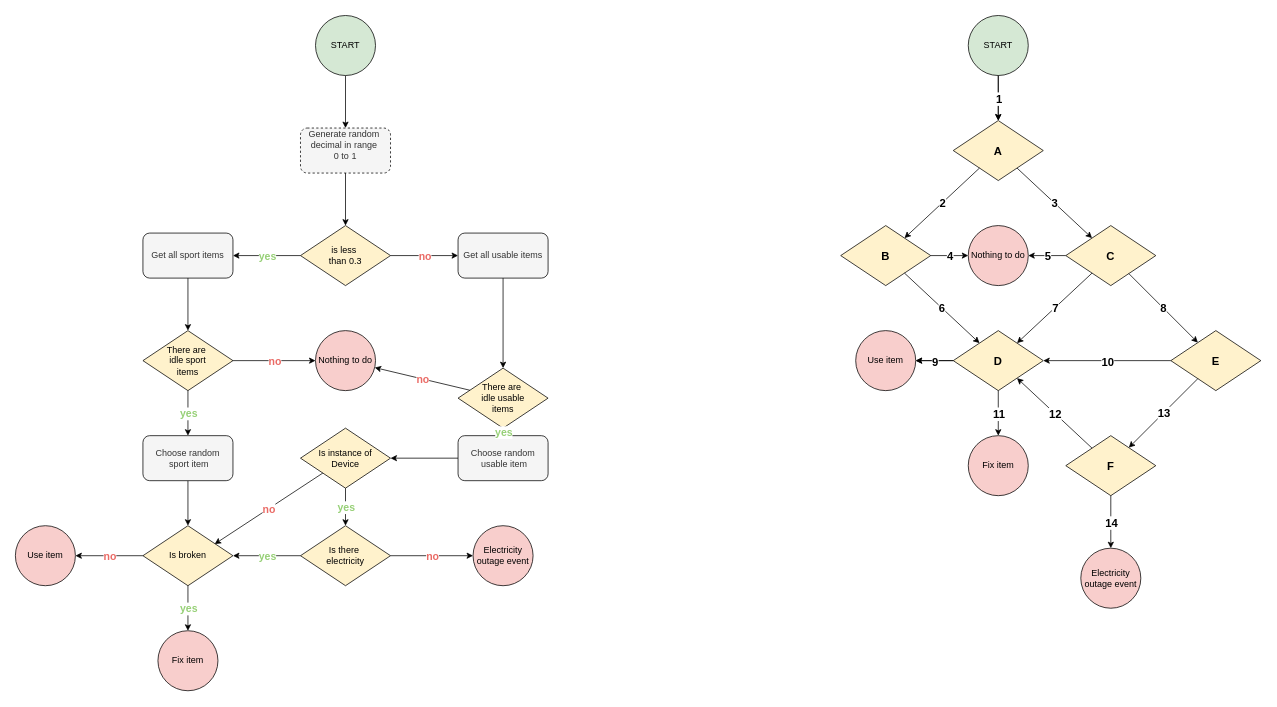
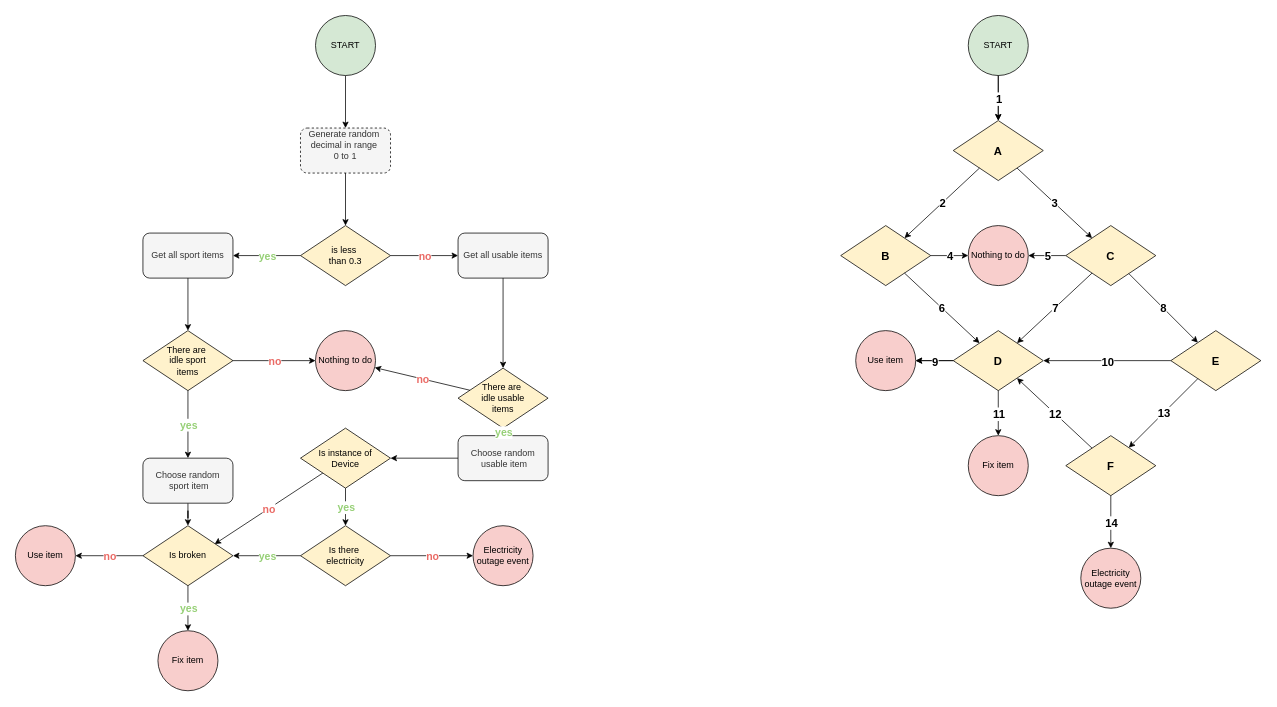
  <mxCell id="0" />
  <mxCell id="1" parent="0" />
  <mxCell id="2" style="edgeStyle=orthogonalEdgeStyle;rounded=0;orthogonalLoop=1;jettySize=auto;html=1;exitX=0.5;exitY=1;exitDx=0;exitDy=0;" edge="1" parent="1" source="3" target="5"><mxGeometry relative="1" as="geometry" /></mxCell>
  <mxCell id="3" value="START" style="ellipse;whiteSpace=wrap;html=1;aspect=fixed;fillColor=#d5e8d4;strokeColor=default;strokeWidth=1;" vertex="1" parent="1"><mxGeometry x="420" y="20" width="80" height="80" as="geometry" /></mxCell>
  <mxCell id="4" style="edgeStyle=orthogonalEdgeStyle;rounded=0;orthogonalLoop=1;jettySize=auto;html=1;exitX=0.5;exitY=1;exitDx=0;exitDy=0;entryX=0.5;entryY=0;entryDx=0;entryDy=0;" edge="1" parent="1" source="5" target="6"><mxGeometry relative="1" as="geometry" /></mxCell>
  <mxCell id="5" value="&lt;div&gt;Generate random&amp;nbsp;&lt;/div&gt;&lt;div&gt;decimal in range&amp;nbsp;&lt;/div&gt;&lt;div&gt;0 to 1&lt;/div&gt;&lt;div&gt;&lt;br&gt;&lt;/div&gt;" style="rounded=1;whiteSpace=wrap;html=1;fillColor=#f5f5f5;strokeColor=default;fontColor=#333333;dashed=1;" vertex="1" parent="1"><mxGeometry x="400" y="170" width="120" height="60" as="geometry" /></mxCell>
  <mxCell id="6" value="&lt;div&gt;is less&amp;nbsp;&lt;/div&gt;&lt;div&gt;than&amp;nbsp;&lt;span&gt;0.3&lt;/span&gt;&lt;/div&gt;" style="rhombus;whiteSpace=wrap;html=1;fillColor=#fff2cc;strokeColor=default;" vertex="1" parent="1"><mxGeometry x="400" y="300" width="120" height="80" as="geometry" /></mxCell>
  <mxCell id="7" style="edgeStyle=orthogonalEdgeStyle;rounded=0;orthogonalLoop=1;jettySize=auto;html=1;exitX=0.5;exitY=1;exitDx=0;exitDy=0;" edge="1" parent="1" source="8" target="9"><mxGeometry relative="1" as="geometry" /></mxCell>
  <mxCell id="8" value="Get all sport items" style="rounded=1;whiteSpace=wrap;html=1;fillColor=#f5f5f5;strokeColor=default;fontColor=#333333;" vertex="1" parent="1"><mxGeometry x="190" y="310" width="120" height="60" as="geometry" /></mxCell>
  <mxCell id="9" value="&lt;div&gt;There are&amp;nbsp;&lt;/div&gt;&lt;div&gt;idle&lt;span&gt;&amp;nbsp;sport&lt;/span&gt;&lt;/div&gt;&lt;div&gt;items&lt;/div&gt;" style="rhombus;whiteSpace=wrap;html=1;fillColor=#fff2cc;strokeColor=default;" vertex="1" parent="1"><mxGeometry x="190" y="440" width="120" height="80" as="geometry" /></mxCell>
  <mxCell id="10" value="yes" style="endArrow=classic;html=1;rounded=0;" edge="1" parent="1" source="6" target="8"><mxGeometry relative="1" as="geometry"><mxPoint x="410" y="340" as="sourcePoint" /><mxPoint x="470" y="340" as="targetPoint" /><Array as="points" /></mxGeometry></mxCell>
  <mxCell id="11" value="yes" style="edgeLabel;resizable=0;html=1;align=center;verticalAlign=middle;fontSize=14;fontStyle=1;fontColor=#97D077;" connectable="0" vertex="1" parent="10"><mxGeometry relative="1" as="geometry" /></mxCell>
  <mxCell id="12" style="edgeStyle=orthogonalEdgeStyle;rounded=0;orthogonalLoop=1;jettySize=auto;html=1;" edge="1" parent="1" source="13" target="16"><mxGeometry relative="1" as="geometry" /></mxCell>
  <mxCell id="13" value="Get all usable items" style="rounded=1;whiteSpace=wrap;html=1;fillColor=#f5f5f5;strokeColor=default;fontColor=#333333;" vertex="1" parent="1"><mxGeometry x="610" y="310" width="120" height="60" as="geometry" /></mxCell>
  <mxCell id="14" value="" style="endArrow=classic;html=1;rounded=0;" edge="1" parent="1" source="6" target="13"><mxGeometry relative="1" as="geometry"><mxPoint x="430" y="330" as="sourcePoint" /><mxPoint x="530" y="330" as="targetPoint" /></mxGeometry></mxCell>
  <mxCell id="15" value="no&lt;br style=&quot;font-size: 14px;&quot;&gt;" style="edgeLabel;resizable=0;html=1;align=center;verticalAlign=middle;fontColor=#EA6B66;labelBorderColor=none;fontStyle=1;fontSize=14;" connectable="0" vertex="1" parent="14"><mxGeometry relative="1" as="geometry" /></mxCell>
  <mxCell id="16" value="&lt;div&gt;There are&amp;nbsp;&lt;/div&gt;&lt;div&gt;idle&amp;nbsp;&lt;span&gt;usable&lt;/span&gt;&lt;/div&gt;&lt;div&gt;items&lt;/div&gt;" style="rhombus;whiteSpace=wrap;html=1;fillColor=#fff2cc;strokeColor=default;" vertex="1" parent="1"><mxGeometry x="610" y="490" width="120" height="80" as="geometry" /></mxCell>
  <mxCell id="17" value="Nothing to do" style="ellipse;whiteSpace=wrap;html=1;aspect=fixed;fillColor=#f8cecc;strokeColor=default;" vertex="1" parent="1"><mxGeometry x="420" y="440" width="80" height="80" as="geometry" /></mxCell>
  <mxCell id="18" value="" style="endArrow=classic;html=1;rounded=0;strokeWidth=1;" edge="1" parent="1" source="9" target="17"><mxGeometry relative="1" as="geometry"><mxPoint x="410" y="230" as="sourcePoint" /><mxPoint x="510" y="230" as="targetPoint" /></mxGeometry></mxCell>
  <mxCell id="19" value="no" style="edgeLabel;resizable=0;html=1;align=center;verticalAlign=middle;fontSize=14;fontStyle=1;fontColor=#EA6B66;" connectable="0" vertex="1" parent="18"><mxGeometry relative="1" as="geometry" /></mxCell>
  <mxCell id="20" value="" style="endArrow=classic;html=1;rounded=0;" edge="1" parent="1" source="16" target="17"><mxGeometry relative="1" as="geometry"><mxPoint x="320" y="490" as="sourcePoint" /><mxPoint x="440" y="490" as="targetPoint" /></mxGeometry></mxCell>
  <mxCell id="21" value="no" style="edgeLabel;resizable=0;html=1;align=center;verticalAlign=middle;fontSize=14;fontStyle=1;fontColor=#EA6B66;" connectable="0" vertex="1" parent="20"><mxGeometry relative="1" as="geometry" /></mxCell>
  <mxCell id="22" style="edgeStyle=orthogonalEdgeStyle;rounded=0;orthogonalLoop=1;jettySize=auto;html=1;exitX=0.5;exitY=1;exitDx=0;exitDy=0;" edge="1" parent="1" source="23" target="31"><mxGeometry relative="1" as="geometry" /></mxCell>
- <mxCell id="23" value="Choose random&lt;br&gt;&amp;nbsp;sport item" style="rounded=1;whiteSpace=wrap;html=1;fillColor=#f5f5f5;strokeColor=default;fontColor=#333333;" vertex="1" parent="1"><mxGeometry x="190" y="580" width="120" height="60" as="geometry" /></mxCell>
+ <mxCell id="23" value="Choose random&lt;br&gt;&amp;nbsp;sport item" style="rounded=1;whiteSpace=wrap;html=1;fillColor=#f5f5f5;strokeColor=default;fontColor=#333333;" vertex="1" parent="1"><mxGeometry x="190" y="610" width="120" height="60" as="geometry" /></mxCell>
  <mxCell id="24" style="edgeStyle=orthogonalEdgeStyle;rounded=0;orthogonalLoop=1;jettySize=auto;html=1;" edge="1" parent="1" source="25" target="30"><mxGeometry relative="1" as="geometry" /></mxCell>
  <mxCell id="25" value="Choose random&lt;br&gt;&amp;nbsp;usable item" style="rounded=1;whiteSpace=wrap;html=1;fillColor=#f5f5f5;strokeColor=default;fontColor=#333333;" vertex="1" parent="1"><mxGeometry x="610" y="580" width="120" height="60" as="geometry" /></mxCell>
  <mxCell id="26" value="yes" style="endArrow=classic;html=1;rounded=0;" edge="1" parent="1" source="9" target="23"><mxGeometry relative="1" as="geometry"><mxPoint x="420" y="330" as="sourcePoint" /><mxPoint x="320" y="330" as="targetPoint" /><Array as="points" /></mxGeometry></mxCell>
  <mxCell id="27" value="yes" style="edgeLabel;resizable=0;html=1;align=center;verticalAlign=middle;fontSize=14;fontStyle=1;fontColor=#97D077;" connectable="0" vertex="1" parent="26"><mxGeometry relative="1" as="geometry" /></mxCell>
  <mxCell id="28" value="yes" style="endArrow=classic;html=1;rounded=0;" edge="1" parent="1" source="16" target="25"><mxGeometry relative="1" as="geometry"><mxPoint x="260" y="530" as="sourcePoint" /><mxPoint x="260" y="590" as="targetPoint" /><Array as="points" /></mxGeometry></mxCell>
  <mxCell id="29" value="yes" style="edgeLabel;resizable=0;html=1;align=center;verticalAlign=middle;fontSize=14;fontStyle=1;fontColor=#97D077;" connectable="0" vertex="1" parent="28"><mxGeometry relative="1" as="geometry" /></mxCell>
  <mxCell id="30" value="&lt;div&gt;Is instance of&lt;/div&gt;&lt;div&gt;Device&lt;/div&gt;" style="rhombus;whiteSpace=wrap;html=1;fillColor=#fff2cc;strokeColor=default;" vertex="1" parent="1"><mxGeometry x="400" y="570" width="120" height="80" as="geometry" /></mxCell>
  <mxCell id="31" value="&lt;div&gt;Is broken&lt;br&gt;&lt;/div&gt;" style="rhombus;whiteSpace=wrap;html=1;fillColor=#fff2cc;strokeColor=default;" vertex="1" parent="1"><mxGeometry x="190" y="700" width="120" height="80" as="geometry" /></mxCell>
  <mxCell id="32" value="&lt;div&gt;Is there&amp;nbsp;&lt;/div&gt;&lt;div&gt;electricity&lt;/div&gt;" style="rhombus;whiteSpace=wrap;html=1;fillColor=#fff2cc;strokeColor=default;" vertex="1" parent="1"><mxGeometry x="400" y="700" width="120" height="80" as="geometry" /></mxCell>
  <mxCell id="33" value="" style="endArrow=classic;html=1;rounded=0;entryX=0.797;entryY=0.306;entryDx=0;entryDy=0;entryPerimeter=0;" edge="1" parent="1" source="30" target="31"><mxGeometry relative="1" as="geometry"><mxPoint x="320" y="490" as="sourcePoint" /><mxPoint x="430" y="490" as="targetPoint" /></mxGeometry></mxCell>
  <mxCell id="34" value="no" style="edgeLabel;resizable=0;html=1;align=center;verticalAlign=middle;fontSize=14;fontStyle=1;fontColor=#EA6B66;" connectable="0" vertex="1" parent="33"><mxGeometry relative="1" as="geometry" /></mxCell>
  <mxCell id="35" value="yes" style="endArrow=classic;html=1;rounded=0;" edge="1" parent="1" source="30" target="32"><mxGeometry relative="1" as="geometry"><mxPoint x="260" y="530" as="sourcePoint" /><mxPoint x="260" y="590" as="targetPoint" /><Array as="points" /></mxGeometry></mxCell>
  <mxCell id="36" value="yes" style="edgeLabel;resizable=0;html=1;align=center;verticalAlign=middle;fontSize=14;fontStyle=1;fontColor=#97D077;" connectable="0" vertex="1" parent="35"><mxGeometry relative="1" as="geometry" /></mxCell>
  <mxCell id="37" value="yes" style="endArrow=classic;html=1;rounded=0;" edge="1" parent="1" source="32" target="31"><mxGeometry relative="1" as="geometry"><mxPoint x="270" y="540" as="sourcePoint" /><mxPoint x="270" y="600" as="targetPoint" /><Array as="points" /></mxGeometry></mxCell>
  <mxCell id="38" value="yes" style="edgeLabel;resizable=0;html=1;align=center;verticalAlign=middle;fontSize=14;fontStyle=1;fontColor=#97D077;" connectable="0" vertex="1" parent="37"><mxGeometry relative="1" as="geometry" /></mxCell>
  <mxCell id="39" value="Fix item" style="ellipse;whiteSpace=wrap;html=1;aspect=fixed;fillColor=#f8cecc;strokeColor=default;" vertex="1" parent="1"><mxGeometry x="210" y="840" width="80" height="80" as="geometry" /></mxCell>
  <mxCell id="40" value="Use item" style="ellipse;whiteSpace=wrap;html=1;aspect=fixed;fillColor=#f8cecc;strokeColor=default;" vertex="1" parent="1"><mxGeometry x="20" y="700" width="80" height="80" as="geometry" /></mxCell>
  <mxCell id="41" value="Electricity outage event" style="ellipse;whiteSpace=wrap;html=1;aspect=fixed;fillColor=#f8cecc;strokeColor=default;" vertex="1" parent="1"><mxGeometry x="630" y="700" width="80" height="80" as="geometry" /></mxCell>
  <mxCell id="42" value="" style="endArrow=classic;html=1;rounded=0;" edge="1" parent="1" source="32" target="41"><mxGeometry relative="1" as="geometry"><mxPoint x="439.771" y="639.847" as="sourcePoint" /><mxPoint x="295.64" y="734.48" as="targetPoint" /></mxGeometry></mxCell>
  <mxCell id="43" value="no" style="edgeLabel;resizable=0;html=1;align=center;verticalAlign=middle;fontSize=14;fontStyle=1;fontColor=#EA6B66;" connectable="0" vertex="1" parent="42"><mxGeometry relative="1" as="geometry" /></mxCell>
  <mxCell id="44" value="" style="endArrow=classic;html=1;rounded=0;" edge="1" parent="1" source="31" target="40"><mxGeometry relative="1" as="geometry"><mxPoint x="449.771" y="649.847" as="sourcePoint" /><mxPoint x="210" y="820" as="targetPoint" /></mxGeometry></mxCell>
  <mxCell id="45" value="no" style="edgeLabel;resizable=0;html=1;align=center;verticalAlign=middle;fontSize=14;fontStyle=1;fontColor=#EA6B66;" connectable="0" vertex="1" parent="44"><mxGeometry relative="1" as="geometry" /></mxCell>
  <mxCell id="46" value="yes" style="endArrow=classic;html=1;rounded=0;" edge="1" parent="1" source="31" target="39"><mxGeometry relative="1" as="geometry"><mxPoint x="410" y="750" as="sourcePoint" /><mxPoint x="320" y="750" as="targetPoint" /><Array as="points" /></mxGeometry></mxCell>
  <mxCell id="47" value="yes" style="edgeLabel;resizable=0;html=1;align=center;verticalAlign=middle;fontSize=14;fontStyle=1;fontColor=#97D077;" connectable="0" vertex="1" parent="46"><mxGeometry relative="1" as="geometry" /></mxCell>
  <mxCell id="48" value="" style="edgeStyle=orthogonalEdgeStyle;rounded=0;orthogonalLoop=1;jettySize=auto;html=1;fontSize=15;fontColor=none;strokeWidth=1;" edge="1" parent="1" source="49" target="50"><mxGeometry relative="1" as="geometry" /></mxCell>
  <mxCell id="49" value="START" style="ellipse;whiteSpace=wrap;html=1;aspect=fixed;fillColor=#d5e8d4;strokeColor=default;strokeWidth=1;" vertex="1" parent="1"><mxGeometry x="1290" y="20" width="80" height="80" as="geometry" /></mxCell>
  <mxCell id="50" value="&lt;font style=&quot;font-size: 15px&quot;&gt;&lt;b&gt;A&lt;/b&gt;&lt;/font&gt;" style="rhombus;whiteSpace=wrap;html=1;fillColor=#fff2cc;strokeColor=default;" vertex="1" parent="1"><mxGeometry x="1270" y="160" width="120" height="80" as="geometry" /></mxCell>
  <mxCell id="51" value="" style="endArrow=classic;html=1;rounded=0;fontSize=15;fontColor=#97D077;strokeWidth=1;" edge="1" parent="1" source="49" target="50"><mxGeometry relative="1" as="geometry"><mxPoint x="980" y="490" as="sourcePoint" /><mxPoint x="1080" y="490" as="targetPoint" /></mxGeometry></mxCell>
  <mxCell id="52" value="1" style="edgeLabel;resizable=0;html=1;align=center;verticalAlign=middle;labelBorderColor=none;fontSize=15;fontColor=default;strokeColor=default;strokeWidth=1;fontStyle=1" connectable="0" vertex="1" parent="51"><mxGeometry relative="1" as="geometry" /></mxCell>
  <mxCell id="53" value="&lt;font style=&quot;font-size: 15px&quot;&gt;&lt;b&gt;B&lt;/b&gt;&lt;/font&gt;" style="rhombus;whiteSpace=wrap;html=1;fillColor=#fff2cc;strokeColor=default;" vertex="1" parent="1"><mxGeometry x="1120" y="300" width="120" height="80" as="geometry" /></mxCell>
  <mxCell id="54" value="" style="endArrow=classic;html=1;rounded=0;fontSize=15;fontColor=#97D077;strokeWidth=1;" edge="1" parent="1" source="50" target="53"><mxGeometry relative="1" as="geometry"><mxPoint x="1340" y="110" as="sourcePoint" /><mxPoint x="1680" y="270" as="targetPoint" /></mxGeometry></mxCell>
  <mxCell id="55" value="2" style="edgeLabel;resizable=0;html=1;align=center;verticalAlign=middle;labelBorderColor=none;fontSize=15;fontColor=default;strokeColor=default;strokeWidth=1;fontStyle=1" connectable="0" vertex="1" parent="54"><mxGeometry relative="1" as="geometry" /></mxCell>
  <mxCell id="56" value="&lt;font style=&quot;font-size: 15px&quot;&gt;&lt;b&gt;C&lt;/b&gt;&lt;/font&gt;" style="rhombus;whiteSpace=wrap;html=1;fillColor=#fff2cc;strokeColor=default;" vertex="1" parent="1"><mxGeometry x="1420" y="300" width="120" height="80" as="geometry" /></mxCell>
  <mxCell id="57" value="" style="endArrow=classic;html=1;rounded=0;fontSize=15;fontColor=#97D077;strokeWidth=1;" edge="1" parent="1" source="50" target="56"><mxGeometry relative="1" as="geometry"><mxPoint x="1340" y="110" as="sourcePoint" /><mxPoint x="1340" y="170" as="targetPoint" /></mxGeometry></mxCell>
  <mxCell id="58" value="3" style="edgeLabel;resizable=0;html=1;align=center;verticalAlign=middle;labelBorderColor=none;fontSize=15;fontColor=default;strokeColor=default;strokeWidth=1;fontStyle=1" connectable="0" vertex="1" parent="57"><mxGeometry relative="1" as="geometry" /></mxCell>
  <mxCell id="59" value="Nothing to do" style="ellipse;whiteSpace=wrap;html=1;aspect=fixed;fillColor=#f8cecc;strokeColor=default;" vertex="1" parent="1"><mxGeometry x="1290" y="300" width="80" height="80" as="geometry" /></mxCell>
  <mxCell id="60" value="" style="endArrow=classic;html=1;rounded=0;fontSize=15;fontColor=#97D077;strokeWidth=1;" edge="1" parent="1" source="53" target="59"><mxGeometry relative="1" as="geometry"><mxPoint x="1340" y="110" as="sourcePoint" /><mxPoint x="1340" y="170" as="targetPoint" /></mxGeometry></mxCell>
  <mxCell id="61" value="4" style="edgeLabel;resizable=0;html=1;align=center;verticalAlign=middle;labelBorderColor=none;fontSize=15;fontColor=default;strokeColor=default;strokeWidth=1;fontStyle=1" connectable="0" vertex="1" parent="60"><mxGeometry relative="1" as="geometry" /></mxCell>
  <mxCell id="62" value="" style="endArrow=classic;html=1;rounded=0;fontSize=15;fontColor=#97D077;strokeWidth=1;" edge="1" parent="1" source="56" target="59"><mxGeometry relative="1" as="geometry"><mxPoint x="1400" y="350" as="sourcePoint" /><mxPoint x="1500" y="350" as="targetPoint" /></mxGeometry></mxCell>
  <mxCell id="63" value="5" style="edgeLabel;resizable=0;html=1;align=center;verticalAlign=middle;labelBorderColor=none;fontSize=15;fontColor=default;strokeColor=default;strokeWidth=1;fontStyle=1" connectable="0" vertex="1" parent="62"><mxGeometry relative="1" as="geometry" /></mxCell>
  <mxCell id="64" value="&lt;font style=&quot;font-size: 15px&quot;&gt;&lt;b&gt;E&lt;/b&gt;&lt;/font&gt;" style="rhombus;whiteSpace=wrap;html=1;fillColor=#fff2cc;strokeColor=default;" vertex="1" parent="1"><mxGeometry x="1560" y="440" width="120" height="80" as="geometry" /></mxCell>
  <mxCell id="65" value="" style="edgeStyle=orthogonalEdgeStyle;rounded=0;orthogonalLoop=1;jettySize=auto;html=1;fontSize=15;fontColor=none;strokeWidth=1;" edge="1" parent="1" source="66" target="68"><mxGeometry relative="1" as="geometry" /></mxCell>
  <mxCell id="66" value="&lt;font style=&quot;font-size: 15px&quot;&gt;&lt;b&gt;D&lt;/b&gt;&lt;/font&gt;" style="rhombus;whiteSpace=wrap;html=1;fillColor=#fff2cc;strokeColor=default;" vertex="1" parent="1"><mxGeometry x="1270" y="440" width="120" height="80" as="geometry" /></mxCell>
  <mxCell id="67" value="&lt;font style=&quot;font-size: 15px&quot;&gt;&lt;b&gt;F&lt;/b&gt;&lt;/font&gt;" style="rhombus;whiteSpace=wrap;html=1;fillColor=#fff2cc;strokeColor=default;" vertex="1" parent="1"><mxGeometry x="1420" y="580" width="120" height="80" as="geometry" /></mxCell>
  <mxCell id="68" value="Use item" style="ellipse;whiteSpace=wrap;html=1;aspect=fixed;fillColor=#f8cecc;strokeColor=default;" vertex="1" parent="1"><mxGeometry x="1140" y="440" width="80" height="80" as="geometry" /></mxCell>
  <mxCell id="69" value="" style="endArrow=classic;html=1;rounded=0;fontSize=15;fontColor=#97D077;strokeWidth=1;" edge="1" parent="1" source="53" target="66"><mxGeometry relative="1" as="geometry"><mxPoint x="1315" y="233.333" as="sourcePoint" /><mxPoint x="1215" y="326.667" as="targetPoint" /></mxGeometry></mxCell>
  <mxCell id="70" value="6" style="edgeLabel;resizable=0;html=1;align=center;verticalAlign=middle;labelBorderColor=none;fontSize=15;fontColor=default;strokeColor=default;strokeWidth=1;fontStyle=1" connectable="0" vertex="1" parent="69"><mxGeometry relative="1" as="geometry" /></mxCell>
  <mxCell id="71" value="" style="endArrow=classic;html=1;rounded=0;fontSize=15;fontColor=#97D077;strokeWidth=1;" edge="1" parent="1" source="56" target="66"><mxGeometry relative="1" as="geometry"><mxPoint x="1325" y="243.333" as="sourcePoint" /><mxPoint x="1225" y="336.667" as="targetPoint" /></mxGeometry></mxCell>
  <mxCell id="72" value="7" style="edgeLabel;resizable=0;html=1;align=center;verticalAlign=middle;labelBorderColor=none;fontSize=15;fontColor=default;strokeColor=default;strokeWidth=1;fontStyle=1" connectable="0" vertex="1" parent="71"><mxGeometry relative="1" as="geometry" /></mxCell>
  <mxCell id="73" value="" style="endArrow=classic;html=1;rounded=0;fontSize=15;fontColor=#97D077;strokeWidth=1;" edge="1" parent="1" source="56" target="64"><mxGeometry relative="1" as="geometry"><mxPoint x="1465" y="373.333" as="sourcePoint" /><mxPoint x="1365" y="466.667" as="targetPoint" /></mxGeometry></mxCell>
  <mxCell id="74" value="8" style="edgeLabel;resizable=0;html=1;align=center;verticalAlign=middle;labelBorderColor=none;fontSize=15;fontColor=default;strokeColor=default;strokeWidth=1;fontStyle=1" connectable="0" vertex="1" parent="73"><mxGeometry relative="1" as="geometry" /></mxCell>
  <mxCell id="75" value="" style="endArrow=classic;html=1;rounded=0;fontSize=15;fontColor=#97D077;strokeWidth=1;" edge="1" parent="1" source="66" target="83"><mxGeometry relative="1" as="geometry"><mxPoint x="1610" y="170.003" as="sourcePoint" /><mxPoint x="1510" y="263.337" as="targetPoint" /></mxGeometry></mxCell>
  <mxCell id="76" value="11" style="edgeLabel;resizable=0;html=1;align=center;verticalAlign=middle;labelBorderColor=none;fontSize=15;fontColor=default;strokeColor=default;strokeWidth=1;fontStyle=1" connectable="0" vertex="1" parent="75"><mxGeometry relative="1" as="geometry" /></mxCell>
  <mxCell id="77" value="" style="endArrow=classic;html=1;rounded=0;fontSize=15;fontColor=#97D077;strokeWidth=1;" edge="1" parent="1" source="64" target="67"><mxGeometry relative="1" as="geometry"><mxPoint x="1620" y="180.003" as="sourcePoint" /><mxPoint x="1520" y="273.337" as="targetPoint" /></mxGeometry></mxCell>
  <mxCell id="78" value="13" style="edgeLabel;resizable=0;html=1;align=center;verticalAlign=middle;labelBorderColor=none;fontSize=15;fontColor=default;strokeColor=default;strokeWidth=1;fontStyle=1" connectable="0" vertex="1" parent="77"><mxGeometry relative="1" as="geometry" /></mxCell>
  <mxCell id="79" value="" style="endArrow=classic;html=1;rounded=0;fontSize=15;fontColor=#97D077;strokeWidth=1;" edge="1" parent="1" source="66" target="68"><mxGeometry relative="1" as="geometry"><mxPoint x="1616" y="524" as="sourcePoint" /><mxPoint x="1524" y="616" as="targetPoint" /></mxGeometry></mxCell>
  <mxCell id="80" value="9" style="edgeLabel;resizable=0;html=1;align=center;verticalAlign=middle;labelBorderColor=none;fontSize=15;fontColor=default;strokeColor=default;strokeWidth=1;fontStyle=1" connectable="0" vertex="1" parent="79"><mxGeometry relative="1" as="geometry" /></mxCell>
  <mxCell id="81" value="" style="endArrow=classic;html=1;rounded=0;fontSize=15;fontColor=#97D077;strokeWidth=1;" edge="1" parent="1" source="67"><mxGeometry relative="1" as="geometry"><mxPoint x="1626" y="534" as="sourcePoint" /><mxPoint x="1480" y="730" as="targetPoint" /></mxGeometry></mxCell>
  <mxCell id="82" value="14" style="edgeLabel;resizable=0;html=1;align=center;verticalAlign=middle;labelBorderColor=none;fontSize=15;fontColor=default;strokeColor=default;strokeWidth=1;fontStyle=1" connectable="0" vertex="1" parent="81"><mxGeometry relative="1" as="geometry" /></mxCell>
  <mxCell id="83" value="Fix item" style="ellipse;whiteSpace=wrap;html=1;aspect=fixed;fillColor=#f8cecc;strokeColor=default;" vertex="1" parent="1"><mxGeometry x="1290" y="580" width="80" height="80" as="geometry" /></mxCell>
  <mxCell id="84" value="Electricity outage event" style="ellipse;whiteSpace=wrap;html=1;aspect=fixed;fillColor=#f8cecc;strokeColor=default;" vertex="1" parent="1"><mxGeometry x="1440" y="730" width="80" height="80" as="geometry" /></mxCell>
  <mxCell id="85" value="" style="endArrow=classic;html=1;rounded=0;fontSize=15;fontColor=#97D077;strokeWidth=1;" edge="1" parent="1" source="64" target="66"><mxGeometry relative="1" as="geometry"><mxPoint x="1606" y="514" as="sourcePoint" /><mxPoint x="1514" y="606" as="targetPoint" /></mxGeometry></mxCell>
  <mxCell id="86" value="10" style="edgeLabel;resizable=0;html=1;align=center;verticalAlign=middle;labelBorderColor=none;fontSize=15;fontColor=default;strokeColor=default;strokeWidth=1;fontStyle=1" connectable="0" vertex="1" parent="85"><mxGeometry relative="1" as="geometry" /></mxCell>
  <mxCell id="87" value="" style="endArrow=classic;html=1;rounded=0;fontSize=15;fontColor=#97D077;strokeWidth=1;" edge="1" parent="1" source="67" target="66"><mxGeometry relative="1" as="geometry"><mxPoint x="1570" y="490" as="sourcePoint" /><mxPoint x="1400" y="490" as="targetPoint" /></mxGeometry></mxCell>
  <mxCell id="88" value="12" style="edgeLabel;resizable=0;html=1;align=center;verticalAlign=middle;labelBorderColor=none;fontSize=15;fontColor=default;strokeColor=default;strokeWidth=1;fontStyle=1" connectable="0" vertex="1" parent="87"><mxGeometry relative="1" as="geometry" /></mxCell>
